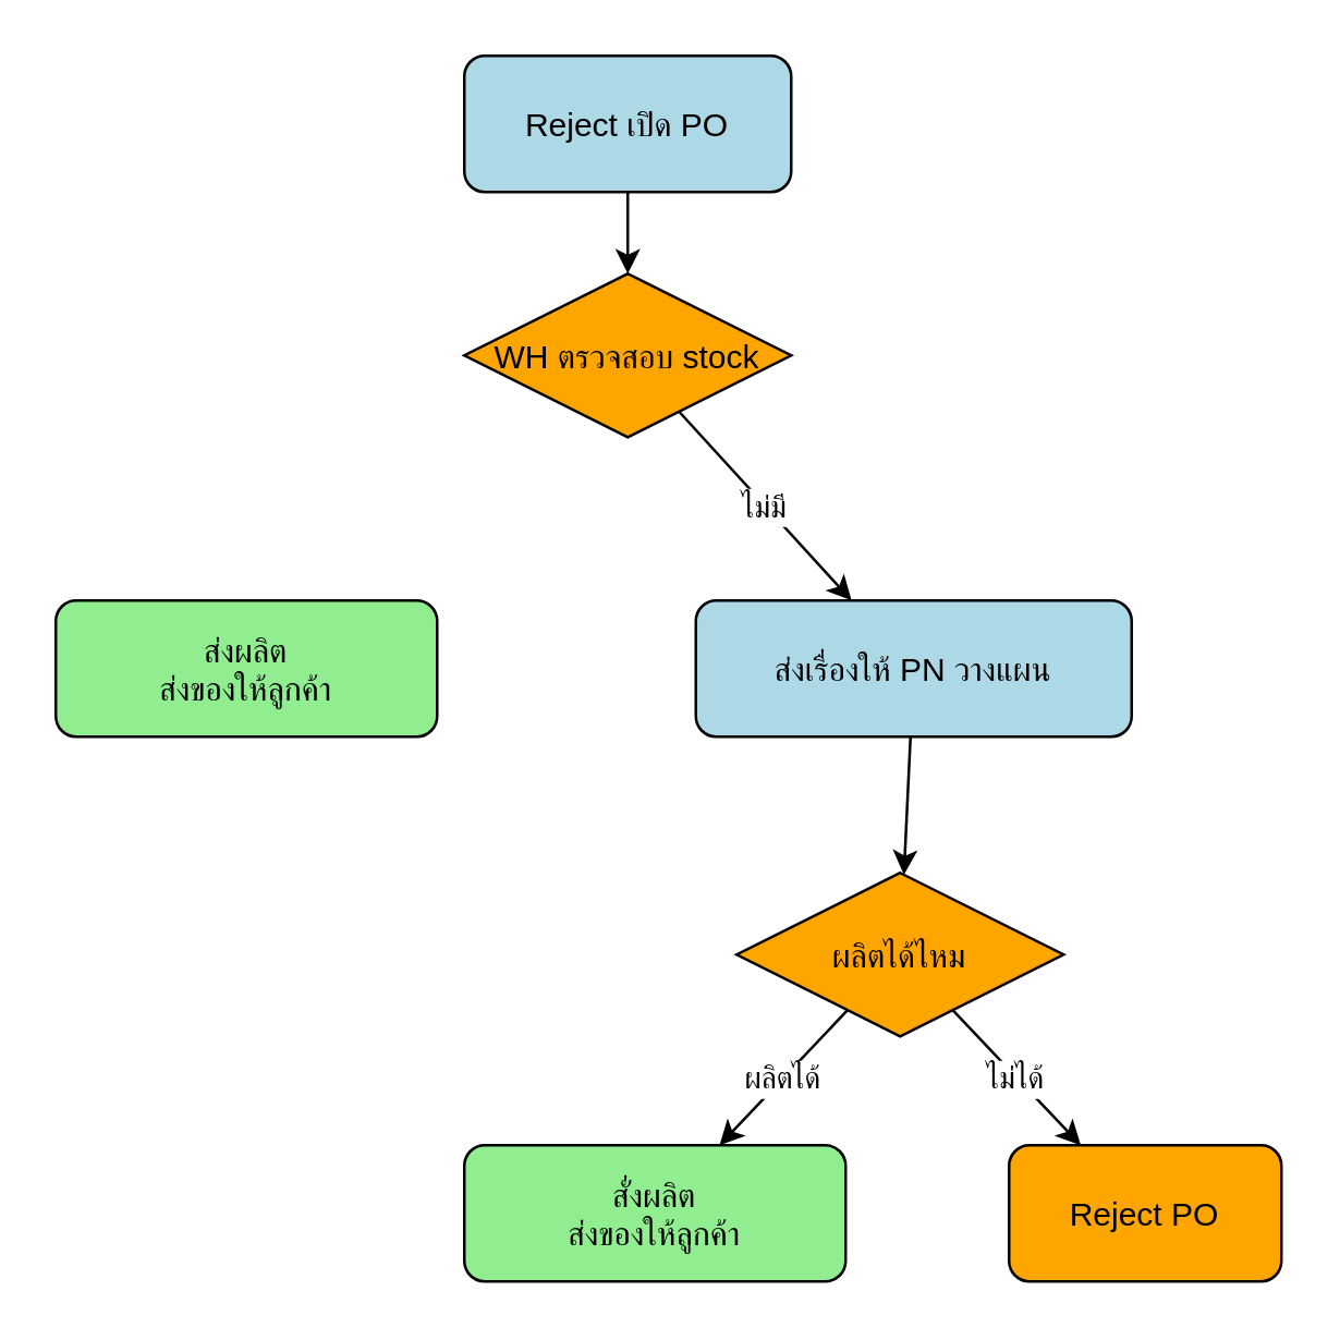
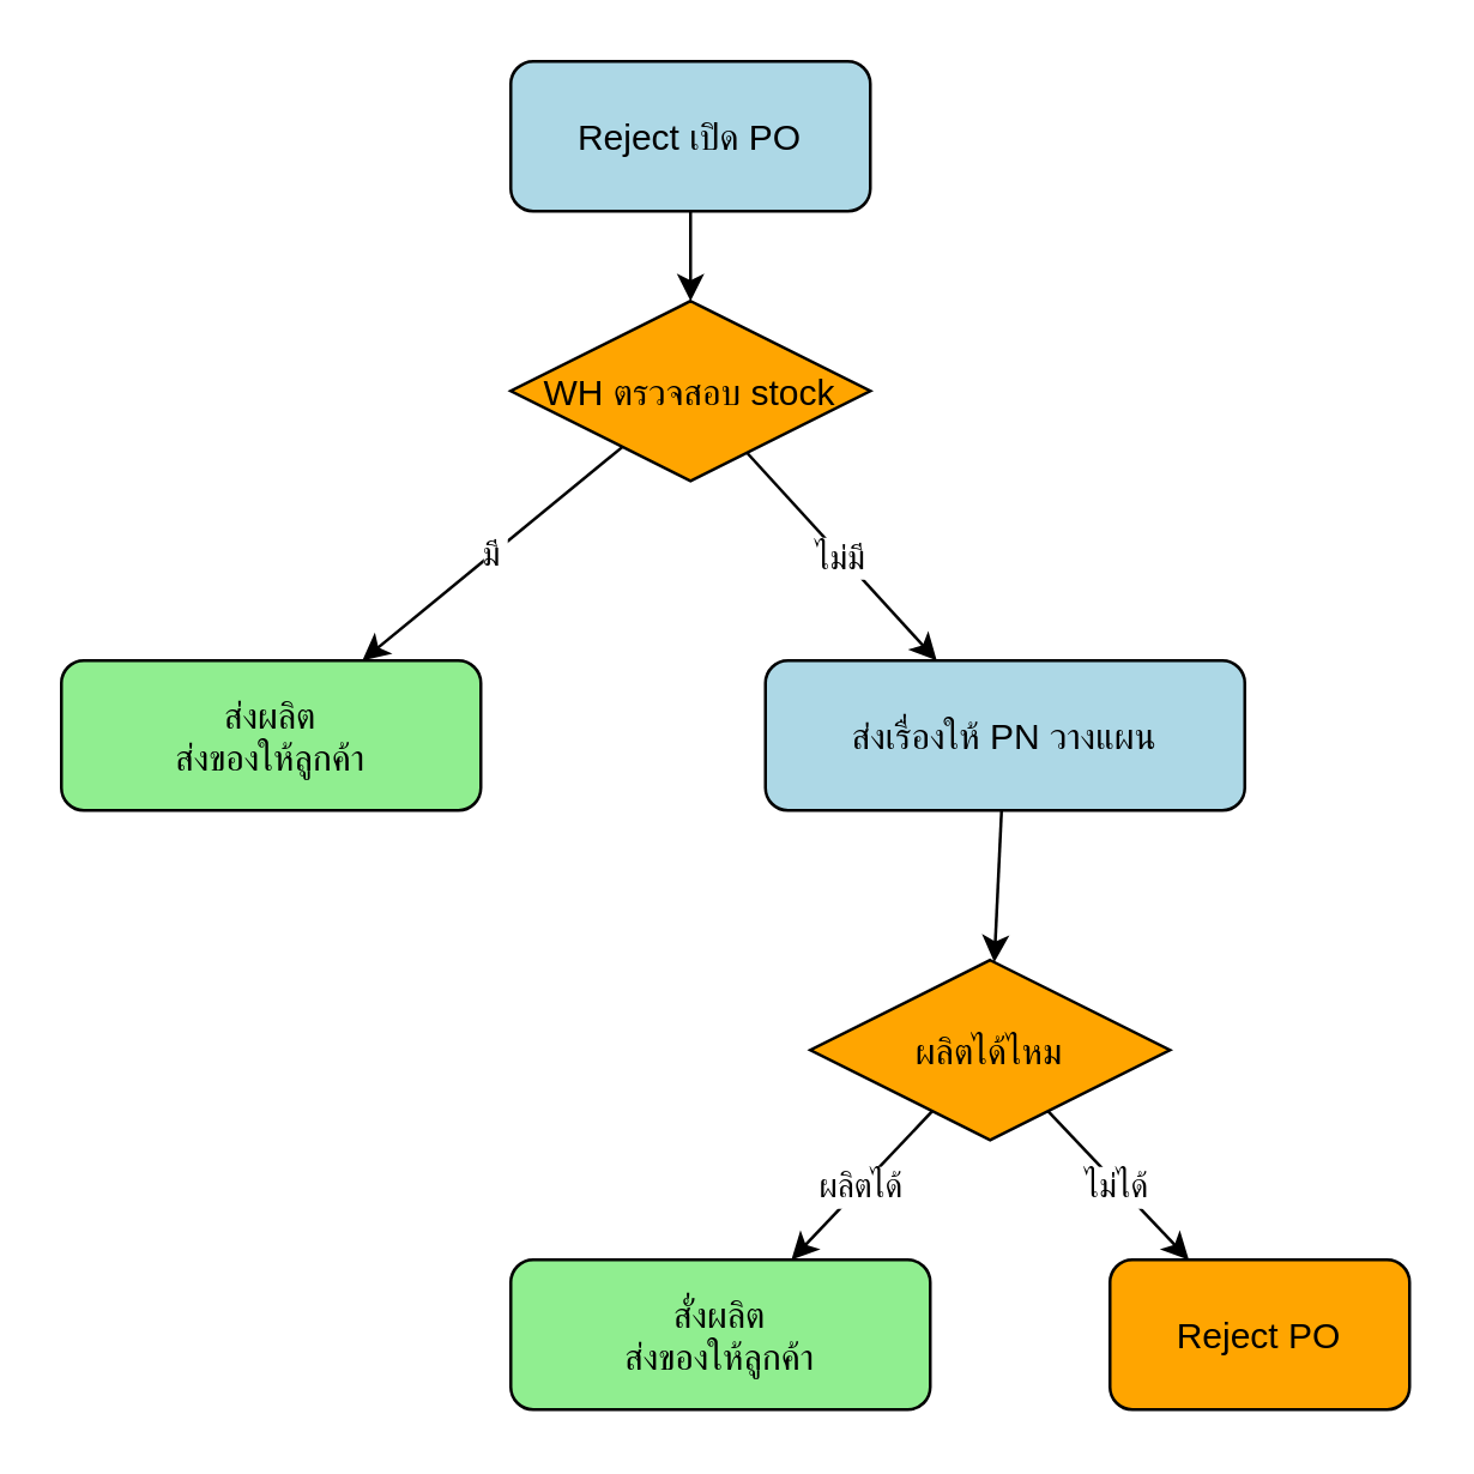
  <mxCell id="0" />
  <mxCell id="1" parent="0" />
  <mxCell id="2" value="Reject เปิด PO" style="rounded=1;fillColor=#ADD8E6;" vertex="1" parent="1"><mxGeometry x="170" y="20" width="120" height="50" as="geometry" /></mxCell>
  <mxCell id="3" value="WH ตรวจสอบ stock" style="rhombus;fillColor=#FFA500;" vertex="1" parent="1"><mxGeometry x="170" y="100" width="120" height="60" as="geometry" /></mxCell>
+ <mxCell id="4" value="มี" edge="1" parent="1" source="3" target="5"><mxGeometry relative="1" as="geometry" /></mxCell>
  <mxCell id="5" value="ส่งผลิต&#10;ส่งของให้ลูกค้า" style="rounded=1;fillColor=#90EE90;" vertex="1" parent="1"><mxGeometry x="20" y="220" width="140" height="50" as="geometry" /></mxCell>
  <mxCell id="6" value="ไม่มี" edge="1" parent="1" source="3" target="7"><mxGeometry relative="1" as="geometry" /></mxCell>
  <mxCell id="7" value="ส่งเรื่องให้ PN วางแผน" style="rounded=1;fillColor=#ADD8E6;" vertex="1" parent="1"><mxGeometry x="255" y="220" width="160" height="50" as="geometry" /></mxCell>
  <mxCell id="8" value="" edge="1" parent="1" source="2" target="3"><mxGeometry relative="1" as="geometry" /></mxCell>
  <mxCell id="9" value="" edge="1" parent="1" source="7" target="10"><mxGeometry relative="1" as="geometry" /></mxCell>
  <mxCell id="10" value="ผลิตได้ไหม" style="rhombus;fillColor=#FFA500;" vertex="1" parent="1"><mxGeometry x="270" y="320" width="120" height="60" as="geometry" /></mxCell>
  <mxCell id="11" value="ผลิตได้" edge="1" parent="1" source="10" target="12"><mxGeometry relative="1" as="geometry" /></mxCell>
  <mxCell id="12" value="สั่งผลิต&#10;ส่งของให้ลูกค้า" style="rounded=1;fillColor=#90EE90;" vertex="1" parent="1"><mxGeometry x="170" y="420" width="140" height="50" as="geometry" /></mxCell>
  <mxCell id="13" value="ไม่ได้" edge="1" parent="1" source="10" target="14"><mxGeometry relative="1" as="geometry" /></mxCell>
  <mxCell id="14" value="Reject PO" style="rounded=1;fillColor=#FFA500;" vertex="1" parent="1"><mxGeometry x="370" y="420" width="100" height="50" as="geometry" /></mxCell>
